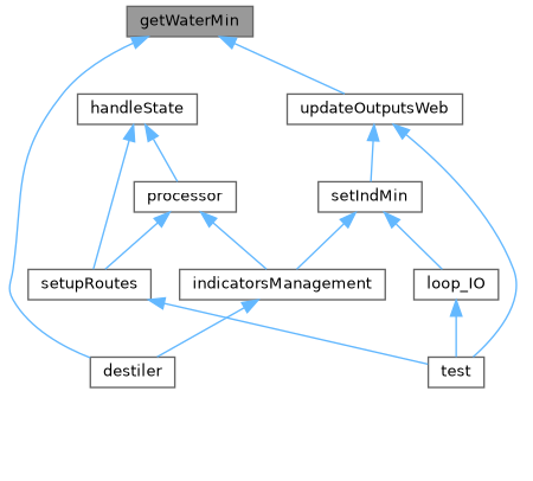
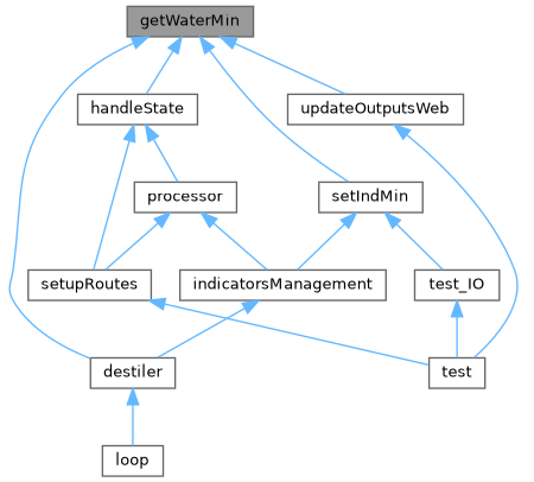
  digraph {
    rankdir=TB
    node [color=grey40 fillcolor=white fontname=Helvetica fontsize=10 shape=box style=filled]
    edge [color=steelblue1 dir=back fontname=Helvetica fontsize=10 labelfontname=Helvetica labelfontsize=10 style=solid]
    n1 [color=gray40 fillcolor=grey60 fontcolor=black height=0.2 label=getWaterMin width=0.4]
    n2 [height=0.2 label=destiler width=0.4]
    n3 [height=0.2 label=handleState width=0.4]
    n4 [height=0.2 label=setIndMin width=0.4]
    n5 [height=0.2 label=updateOutputsWeb width=0.4]
+   n6 [height=0.2 label=loop width=0.4]
    n7 [height=0.2 label=processor width=0.4]
    n8 [height=0.2 label=setupRoutes width=0.4]
    n9 [height=0.2 label=indicatorsManagement width=0.4]
-   n10 [height=0.2 label=loop_IO width=0.4]
+   n10 [height=0.2 label=test_IO width=0.4]
    n11 [height=0.2 label=test width=0.4]
    n1 -> n2
-   n5 -> n4
+   n1 -> n3
+   n1 -> n4
    n1 -> n5
+   n2 -> n6
    n3 -> n7
    n3 -> n8
    n4 -> n9
    n4 -> n10
    n5 -> n11
    n7 -> n8
    n7 -> n9
    n8 -> n11
    n9 -> n2
    n10 -> n11
  }
